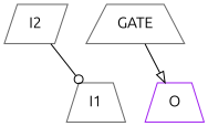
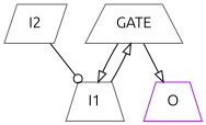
  digraph {
    fontname=Ubuntu
    node [LABEL=INPUT color=gray40 fontname=Ubuntu shape=trapezium]
    edge [arrowhead=onormal fontname=Ubuntu]
    GATE [LABEL=AND2]
    I1
    O [LABEL=OUTPUT color=purple]
    I2 [shape=parallelogram]
+   GATE -> I1
    GATE -> O
+   I1 -> GATE
    I2 -> I1 [arrowhead=odot]
  }
